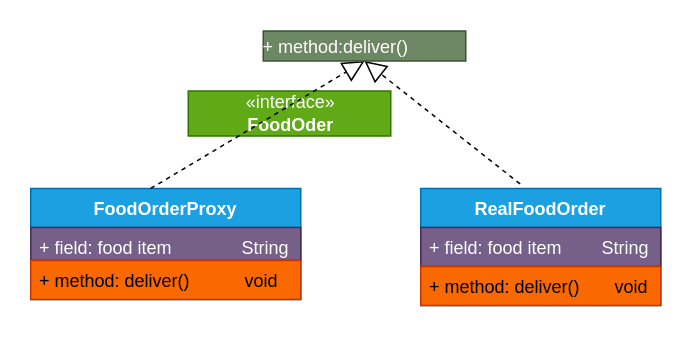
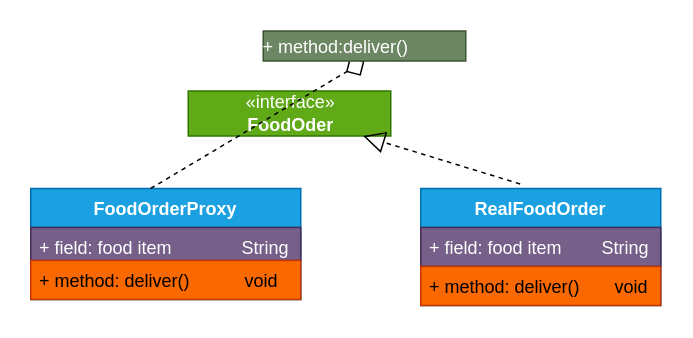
  <mxCell id="0" />
  <mxCell id="1" parent="0" />
  <mxCell id="2" value="«interface»&lt;br&gt;&lt;b&gt;FoodOder&lt;/b&gt;" style="html=1;fillColor=#60a917;fontColor=#ffffff;strokeColor=#2D7600;" parent="1" vertex="1"><mxGeometry x="125" y="60" width="135" height="30" as="geometry" /></mxCell>
  <mxCell id="3" value="FoodOrderProxy" style="swimlane;fontStyle=1;align=center;verticalAlign=top;childLayout=stackLayout;horizontal=1;startSize=26;horizontalStack=0;resizeParent=1;resizeParentMax=0;resizeLast=0;collapsible=1;marginBottom=0;fillColor=#1ba1e2;fontColor=#ffffff;strokeColor=#006EAF;" parent="1" vertex="1"><mxGeometry x="20" y="125" width="180" height="74" as="geometry" /></mxCell>
  <mxCell id="4" value="+ field: food item              String" style="text;strokeColor=#432D57;fillColor=#76608a;align=left;verticalAlign=top;spacingLeft=4;spacingRight=4;overflow=hidden;rotatable=0;points=[[0,0.5],[1,0.5]];portConstraint=eastwest;fontColor=#ffffff;" parent="3" vertex="1"><mxGeometry y="26" width="180" height="22" as="geometry" /></mxCell>
  <mxCell id="5" value="+ method: deliver()           void" style="text;strokeColor=#C73500;fillColor=#fa6800;align=left;verticalAlign=top;spacingLeft=4;spacingRight=4;overflow=hidden;rotatable=0;points=[[0,0.5],[1,0.5]];portConstraint=eastwest;fontColor=#000000;" parent="3" vertex="1"><mxGeometry y="48" width="180" height="26" as="geometry" /></mxCell>
  <mxCell id="6" value="RealFoodOrder" style="swimlane;fontStyle=1;align=center;verticalAlign=top;childLayout=stackLayout;horizontal=1;startSize=26;horizontalStack=0;resizeParent=1;resizeParentMax=0;resizeLast=0;collapsible=1;marginBottom=0;fillColor=#1ba1e2;fontColor=#ffffff;strokeColor=#006EAF;" parent="1" vertex="1"><mxGeometry x="280" y="125" width="160" height="78" as="geometry" /></mxCell>
  <mxCell id="7" value="+ field: food item        String" style="text;strokeColor=#432D57;fillColor=#76608a;align=left;verticalAlign=top;spacingLeft=4;spacingRight=4;overflow=hidden;rotatable=0;points=[[0,0.5],[1,0.5]];portConstraint=eastwest;fontColor=#ffffff;" parent="6" vertex="1"><mxGeometry y="26" width="160" height="26" as="geometry" /></mxCell>
  <mxCell id="8" value="+ method: deliver()       void" style="text;strokeColor=#C73500;fillColor=#fa6800;align=left;verticalAlign=top;spacingLeft=4;spacingRight=4;overflow=hidden;rotatable=0;points=[[0,0.5],[1,0.5]];portConstraint=eastwest;fontColor=#000000;" parent="6" vertex="1"><mxGeometry y="52" width="160" height="26" as="geometry" /></mxCell>
- <mxCell id="9" value="" style="endArrow=block;dashed=1;endFill=0;endSize=12;html=1;rounded=0;exitX=0.414;exitY=-0.039;exitDx=0;exitDy=0;exitPerimeter=0;entryX=0.5;entryY=1;entryDx=0;entryDy=0;" parent="1" source="6" target="11" edge="1"><mxGeometry width="160" relative="1" as="geometry"><mxPoint x="180" y="-45" as="sourcePoint" /><mxPoint x="270" y="15" as="targetPoint" /></mxGeometry></mxCell>
- <mxCell id="10" value="" style="endArrow=block;dashed=1;endFill=0;endSize=12;html=1;rounded=0;entryX=0.5;entryY=1;entryDx=0;entryDy=0;exitX=0.444;exitY=0;exitDx=0;exitDy=0;exitPerimeter=0;" parent="1" source="3" target="11" edge="1"><mxGeometry width="160" relative="1" as="geometry"><mxPoint x="90" y="63.2" as="sourcePoint" /><mxPoint x="249.5" y="15" as="targetPoint" /><Array as="points" /></mxGeometry></mxCell>
+ <mxCell id="9" value="" style="endArrow=block;dashed=1;endFill=0;endSize=12;html=1;rounded=0;exitX=0.414;exitY=-0.039;exitDx=0;exitDy=0;exitPerimeter=0;" parent="1" source="6" target="2" edge="1"><mxGeometry width="160" relative="1" as="geometry"><mxPoint x="180" y="-45" as="sourcePoint" /><mxPoint x="270" y="15" as="targetPoint" /></mxGeometry></mxCell>
+ <mxCell id="10" value="" style="endArrow=diamond;dashed=1;endFill=0;endSize=12;html=1;rounded=0;entryX=0.5;entryY=1;entryDx=0;entryDy=0;exitX=0.444;exitY=0;exitDx=0;exitDy=0;exitPerimeter=0;" parent="1" source="3" target="11" edge="1"><mxGeometry width="160" relative="1" as="geometry"><mxPoint x="90" y="63.2" as="sourcePoint" /><mxPoint x="249.5" y="15" as="targetPoint" /><Array as="points" /></mxGeometry></mxCell>
  <mxCell id="11" value="&lt;p style=&quot;margin: 4px 0px 0px;&quot;&gt;+ method:deliver()&lt;br&gt;&lt;br&gt;&lt;/p&gt;" style="verticalAlign=top;align=left;overflow=fill;fontSize=12;fontFamily=Helvetica;html=1;fillColor=#6d8764;fontColor=#ffffff;strokeColor=#3A5431;" parent="1" vertex="1"><mxGeometry x="175" y="20" width="135" height="20" as="geometry" /></mxCell>
